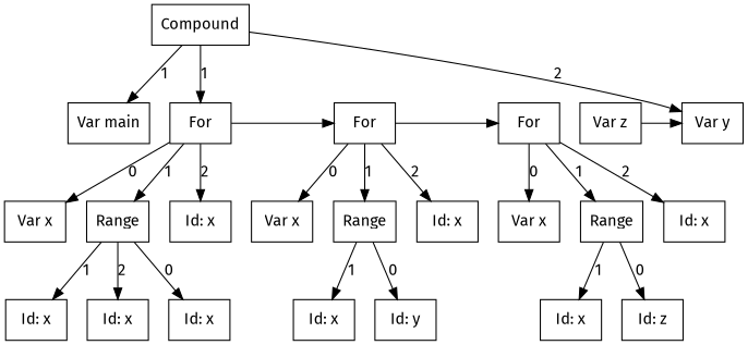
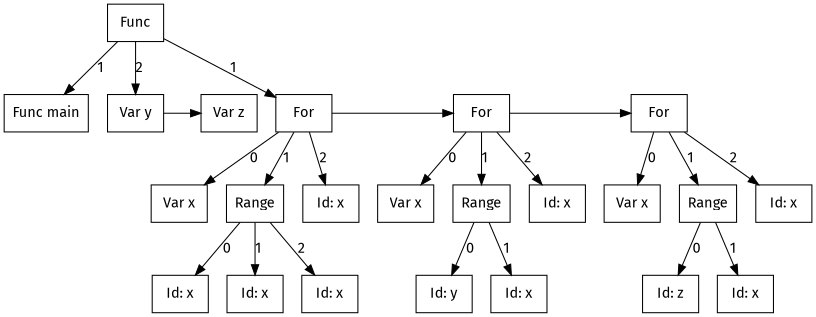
  digraph {
    fontname="Fira Sans"
    node [fontname="Fira Sans" shape=box]
    edge [fontname="Fira Sans"]
-   n1 [label="Var main"]
-   n2 [label=Compound]
+   n1 [label="Func main"]
+   n2 [label=Func]
    n3 [label="Var y"]
    n4 [label=For]
    n5 [label="Var z"]
    n6 [label="Var x"]
    n7 [label=Range]
    n8 [label="Id: x"]
    n9 [label="Id: x"]
    n10 [label="Id: x"]
    n11 [label="Id: x"]
    n12 [label=For]
    n13 [label="Var x"]
    n14 [label=Range]
    n15 [label="Id: x"]
    n16 [label=For]
    n17 [label="Var x"]
    n18 [label=Range]
    n19 [label="Id: x"]
    n20 [label="Id: y"]
    n21 [label="Id: x"]
    n22 [label="Id: z"]
    n23 [label="Id: x"]
    subgraph sub_1 {
      rankdir=TB
      n1
      n2
    }
    subgraph sub_2 {
      ordering=out
      rank=same
      rankdir=LR
      n2
    }
    subgraph sub_3 {
      ordering=out
      rank=same
      rankdir=LR
      n3
      n4
    }
    subgraph sub_4 {
      rankdir=TB
      n2
      n3
      n4
    }
    subgraph sub_5 {
      rank=same
      rankdir=LR
      n3
      n5
    }
    subgraph sub_6 {
      rankdir=LR
      n3
      n5
    }
    subgraph sub_7 {
      ordering=out
      rank=same
      rankdir=LR
      n6
      n7
      n8
    }
    subgraph sub_8 {
      rankdir=TB
      n4
      n6
      n7
      n8
    }
    subgraph sub_9 {
      ordering=out
      rank=same
      rankdir=LR
      n9
      n10
      n11
    }
    subgraph sub_10 {
      rankdir=TB
      n7
      n9
      n10
      n11
    }
    subgraph sub_11 {
      rankdir=TB
      n12
      n13
      n14
      n15
    }
    subgraph sub_12 {
      rank=same
      rankdir=LR
      n4
      n12
      n16
    }
    subgraph sub_13 {
      rankdir=LR
      n4
      n12
      n16
    }
    subgraph sub_14 {
      ordering=out
      rank=same
      rankdir=LR
      n17
      n18
      n19
    }
    subgraph sub_15 {
      rankdir=TB
      n16
      n17
      n18
      n19
    }
    subgraph sub_16 {
      ordering=out
      rank=same
      rankdir=LR
      n20
      n21
    }
    subgraph sub_17 {
      rankdir=TB
      n18
      n20
      n21
    }
    subgraph sub_18 {
      ordering=out
      rank=same
      rankdir=LR
      n13
      n14
      n15
    }
    subgraph sub_19 {
      ordering=out
      rank=same
      rankdir=LR
      n22
      n23
    }
    subgraph sub_20 {
      rankdir=TB
      n14
      n22
      n23
    }
    n2 -> n1 [label=1]
    n2 -> n3 [label=2]
    n2 -> n4 [label=1]
-   n5 -> n3
+   n3 -> n5
    n4 -> n6 [label=0]
    n4 -> n7 [label=1]
    n4 -> n8 [label=2]
    n4 -> n16
    n7 -> n9 [label=0]
    n7 -> n10 [label=1]
    n7 -> n11 [label=2]
    n12 -> n13 [label=0]
    n12 -> n14 [label=1]
    n12 -> n15 [label=2]
    n14 -> n22 [label=0]
    n14 -> n23 [label=1]
    n16 -> n12
    n16 -> n17 [label=0]
    n16 -> n18 [label=1]
    n16 -> n19 [label=2]
    n18 -> n20 [label=0]
    n18 -> n21 [label=1]
  }
